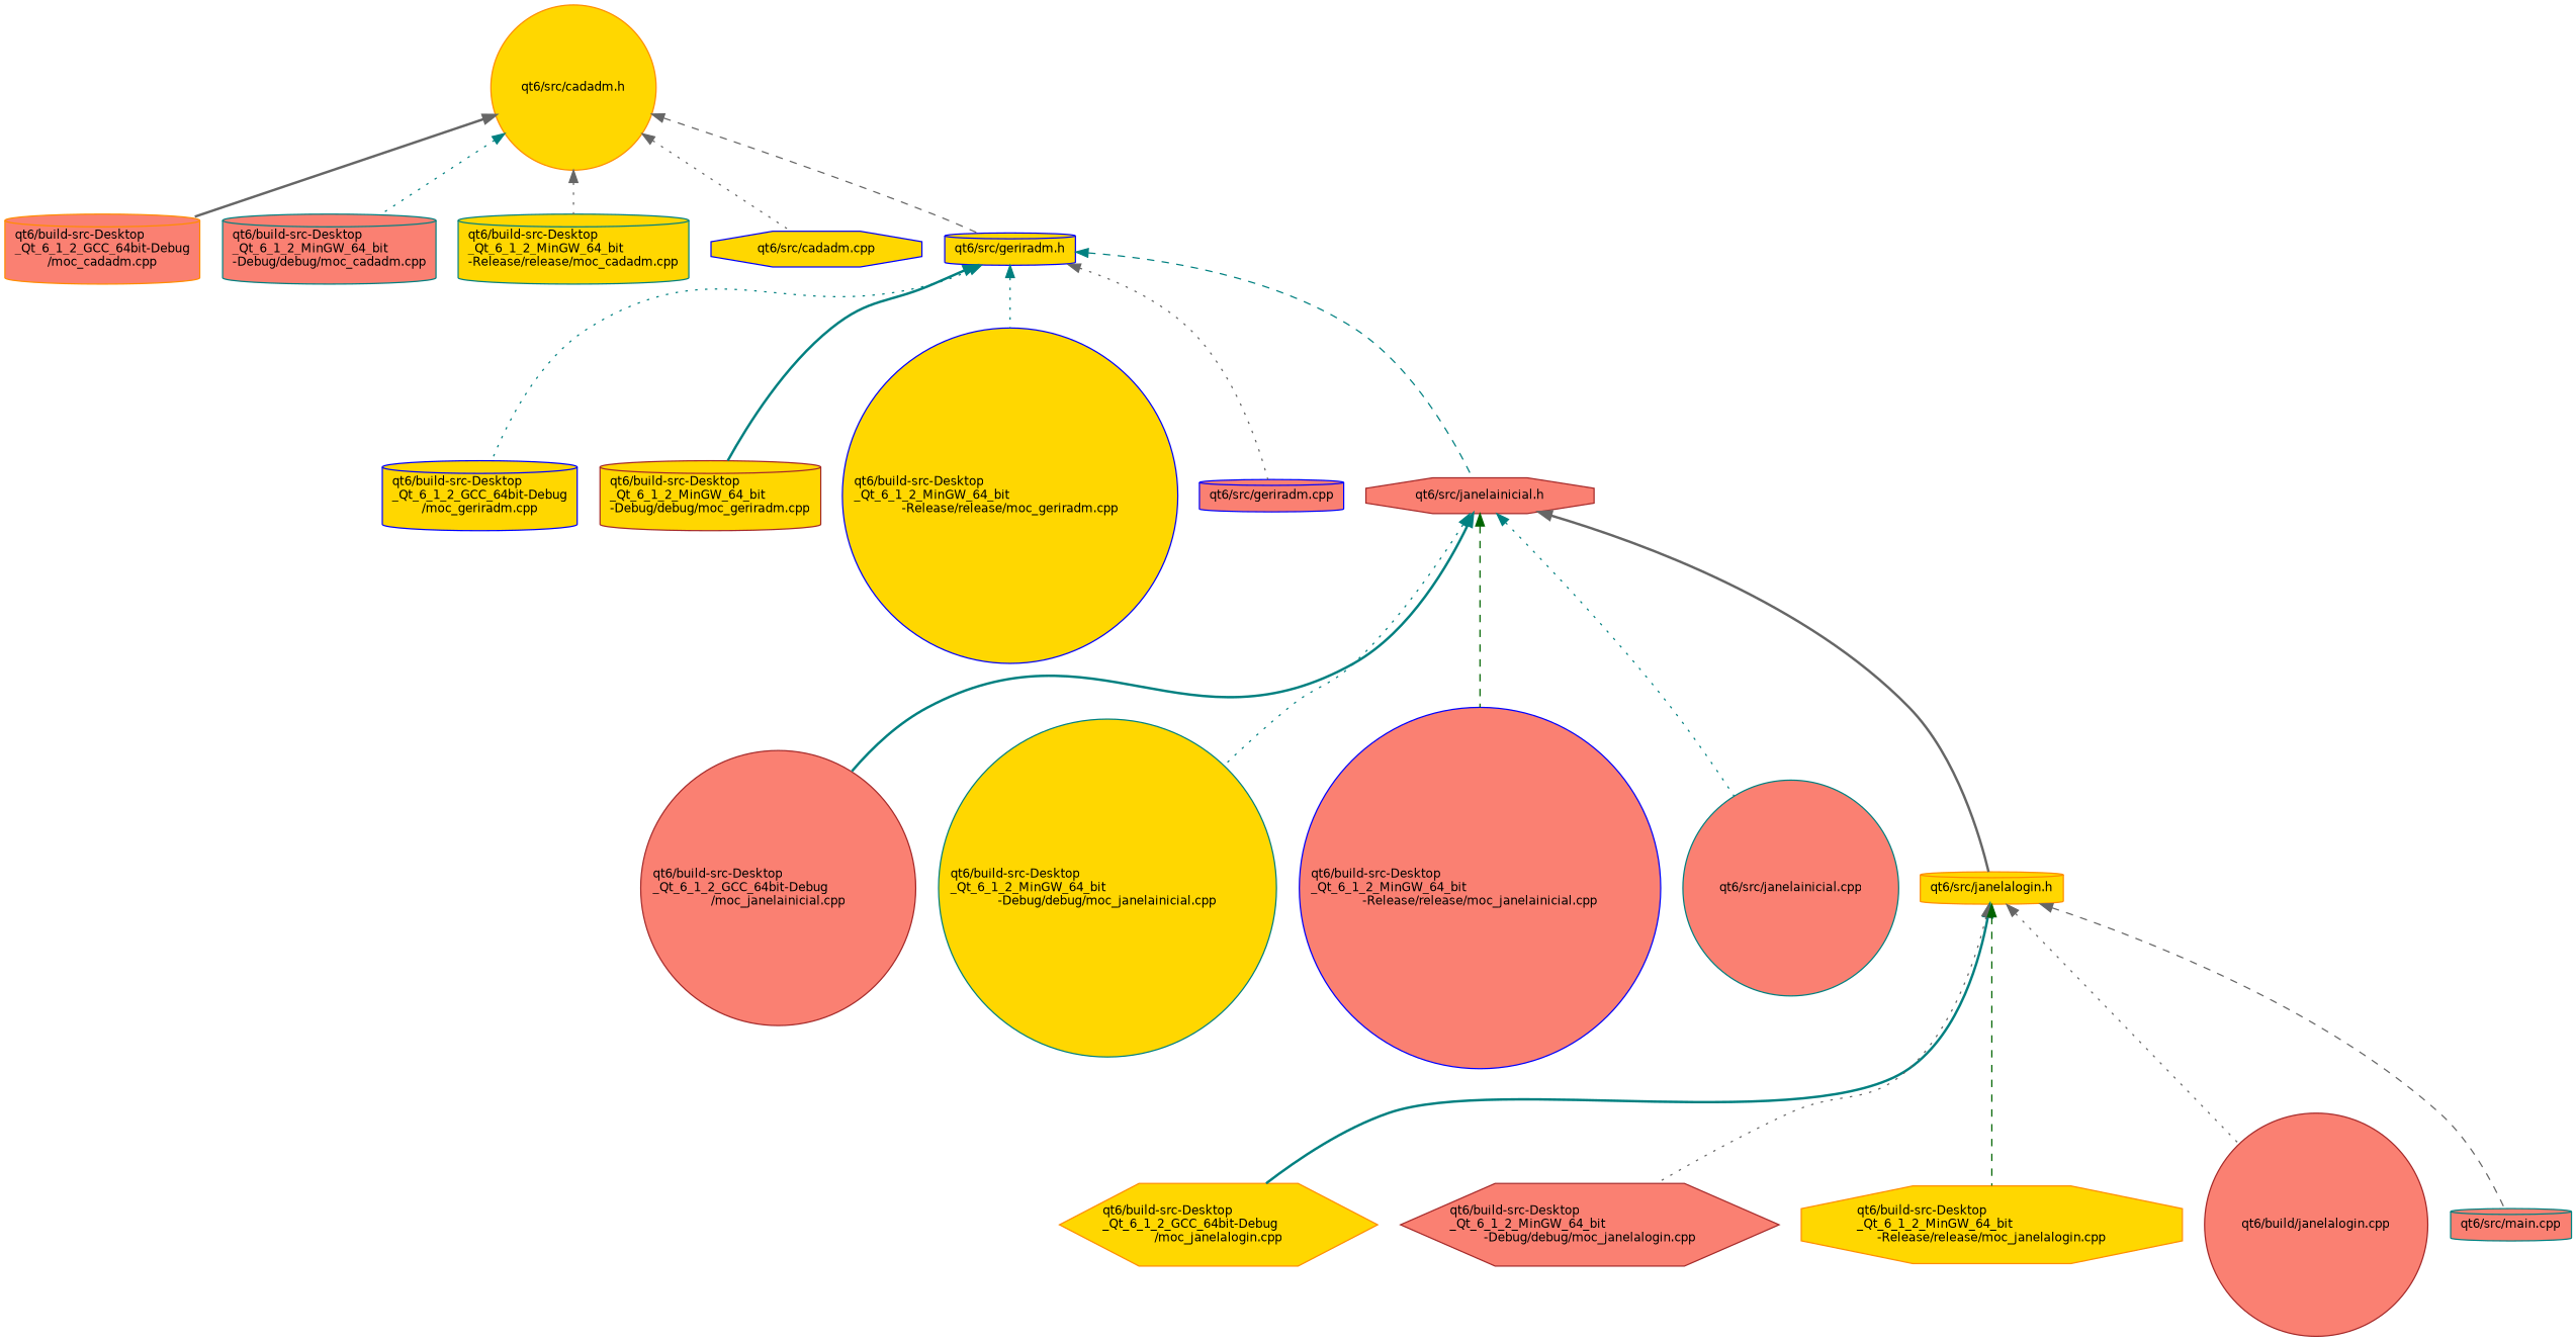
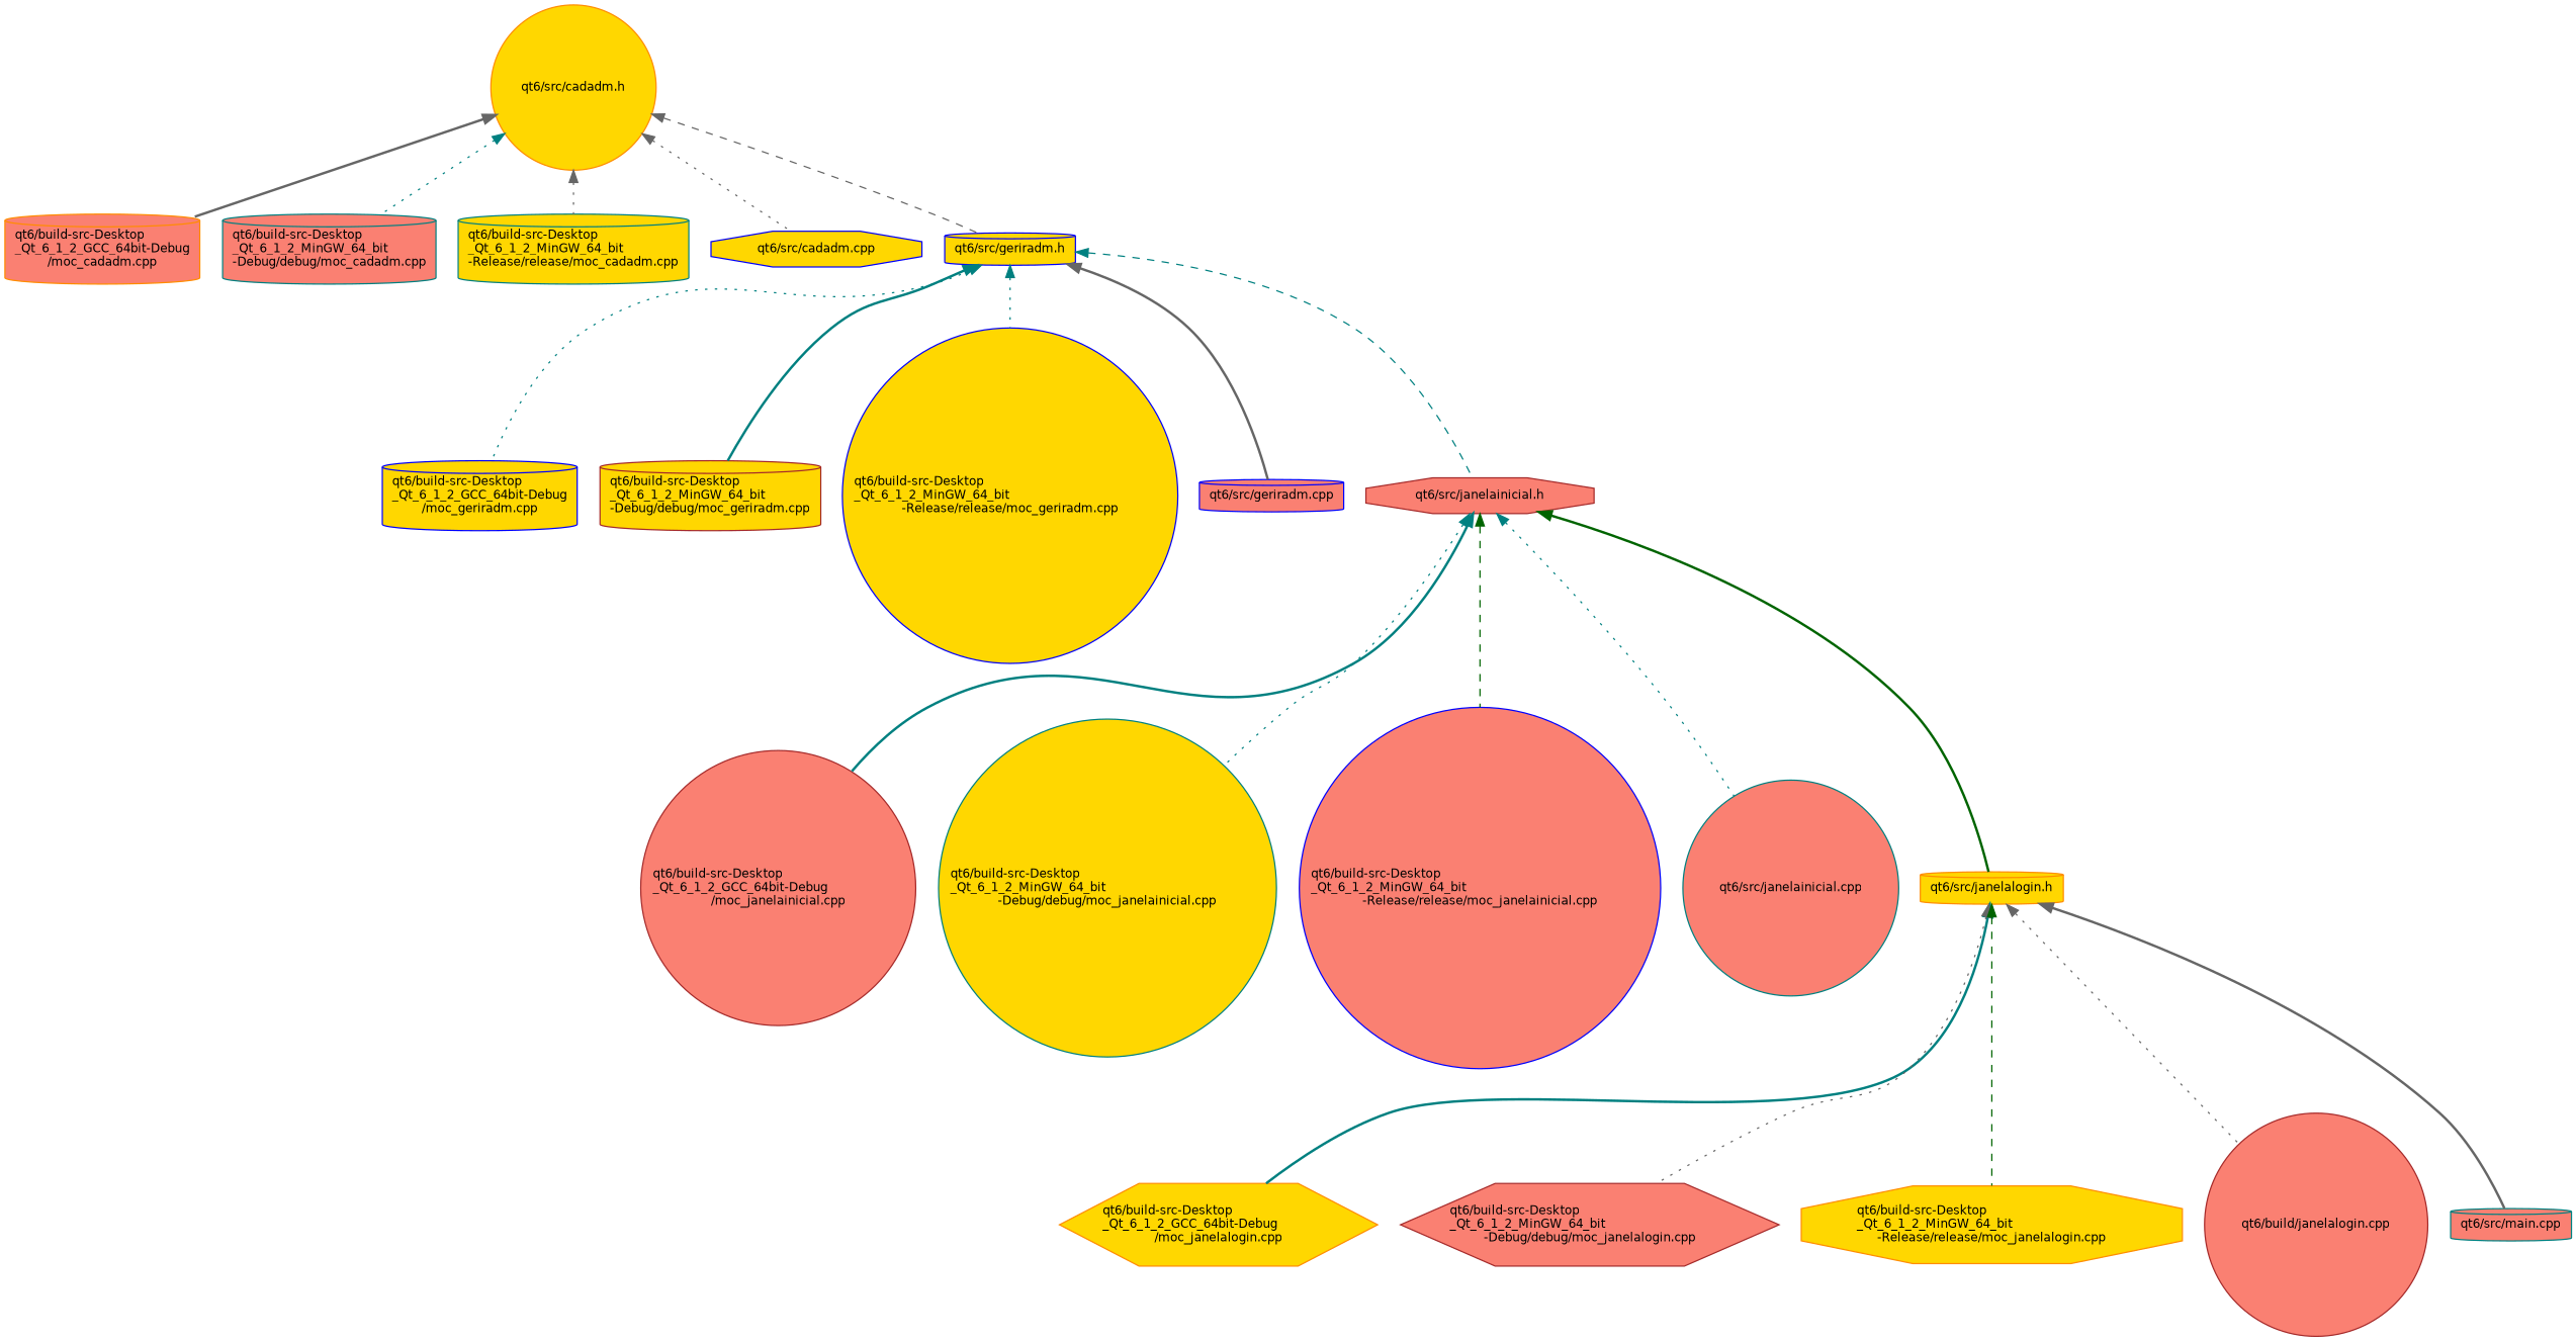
  digraph {
    node [color=blue fillcolor=gold fontname=Helvetica fontsize=10 shape=cylinder style=filled]
    edge [color=gray40 dir=back fontname=Helvetica fontsize=10 labelfontname=Helvetica labelfontsize=10 style=dotted]
    n1 [color=darkorange fontcolor=black height=0.2 label="qt6/src/cadadm.h" shape=circle width=0.4]
    n2 [color=darkorange fillcolor=salmon height=0.2 label="qt6/build-src-Desktop\l_Qt_6_1_2_GCC_64bit-Debug\l/moc_cadadm.cpp" width=0.4]
    n3 [color=teal fillcolor=salmon height=0.2 label="qt6/build-src-Desktop\l_Qt_6_1_2_MinGW_64_bit\l-Debug/debug/moc_cadadm.cpp" width=0.4]
    n4 [color=teal height=0.2 label="qt6/build-src-Desktop\l_Qt_6_1_2_MinGW_64_bit\l-Release/release/moc_cadadm.cpp" width=0.4]
    n5 [height=0.2 label="qt6/src/cadadm.cpp" shape=octagon width=0.4]
    n6 [height=0.2 label="qt6/src/geriradm.h" width=0.4]
    n7 [height=0.2 label="qt6/build-src-Desktop\l_Qt_6_1_2_GCC_64bit-Debug\l/moc_geriradm.cpp" width=0.4]
    n8 [color=brown height=0.2 label="qt6/build-src-Desktop\l_Qt_6_1_2_MinGW_64_bit\l-Debug/debug/moc_geriradm.cpp" width=0.4]
    n9 [height=0.2 label="qt6/build-src-Desktop\l_Qt_6_1_2_MinGW_64_bit\l-Release/release/moc_geriradm.cpp" shape=circle width=0.4]
    n10 [fillcolor=salmon height=0.2 label="qt6/src/geriradm.cpp" width=0.4]
    n11 [color=brown fillcolor=salmon height=0.2 label="qt6/src/janelainicial.h" shape=octagon width=0.4]
    n12 [color=brown fillcolor=salmon height=0.2 label="qt6/build-src-Desktop\l_Qt_6_1_2_GCC_64bit-Debug\l/moc_janelainicial.cpp" shape=circle width=0.4]
    n13 [color=teal height=0.2 label="qt6/build-src-Desktop\l_Qt_6_1_2_MinGW_64_bit\l-Debug/debug/moc_janelainicial.cpp" shape=circle width=0.4]
    n14 [fillcolor=salmon height=0.2 label="qt6/build-src-Desktop\l_Qt_6_1_2_MinGW_64_bit\l-Release/release/moc_janelainicial.cpp" shape=circle width=0.4]
    n15 [color=teal fillcolor=salmon height=0.2 label="qt6/src/janelainicial.cpp" shape=circle width=0.4]
    n16 [color=darkorange height=0.2 label="qt6/src/janelalogin.h" width=0.4]
    n17 [color=darkorange height=0.2 label="qt6/build-src-Desktop\l_Qt_6_1_2_GCC_64bit-Debug\l/moc_janelalogin.cpp" shape=hexagon width=0.4]
    n18 [color=brown fillcolor=salmon height=0.2 label="qt6/build-src-Desktop\l_Qt_6_1_2_MinGW_64_bit\l-Debug/debug/moc_janelalogin.cpp" shape=hexagon width=0.4]
    n19 [color=darkorange height=0.2 label="qt6/build-src-Desktop\l_Qt_6_1_2_MinGW_64_bit\l-Release/release/moc_janelalogin.cpp" shape=octagon width=0.4]
    n20 [color=brown fillcolor=salmon height=0.2 label="qt6/build/janelalogin.cpp" shape=circle width=0.4]
    n21 [color=teal fillcolor=salmon height=0.2 label="qt6/src/main.cpp" width=0.4]
    n1 -> n2 [style=bold]
    n1 -> n3 [color=teal]
    n1 -> n4
    n1 -> n5
    n1 -> n6 [style=dashed]
    n6 -> n7 [color=teal]
    n6 -> n8 [color=teal style=bold]
    n6 -> n9 [color=teal]
-   n6 -> n10
+   n6 -> n10 [style=bold]
    n6 -> n11 [color=teal style=dashed]
    n11 -> n12 [color=teal style=bold]
    n11 -> n13 [color=teal]
    n11 -> n14 [color=darkgreen style=dashed]
    n11 -> n15 [color=teal]
-   n11 -> n16 [style=bold]
+   n11 -> n16 [color=darkgreen style=bold]
    n16 -> n17 [color=teal style=bold]
    n16 -> n18
    n16 -> n19 [color=darkgreen style=dashed]
    n16 -> n20
-   n16 -> n21 [style=dashed]
+   n16 -> n21 [style=bold]
  }
